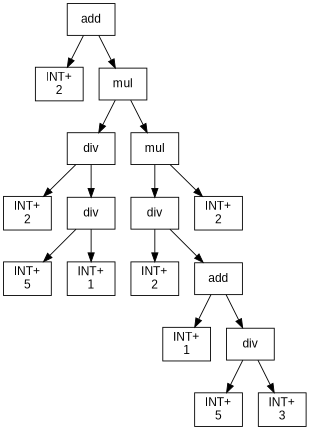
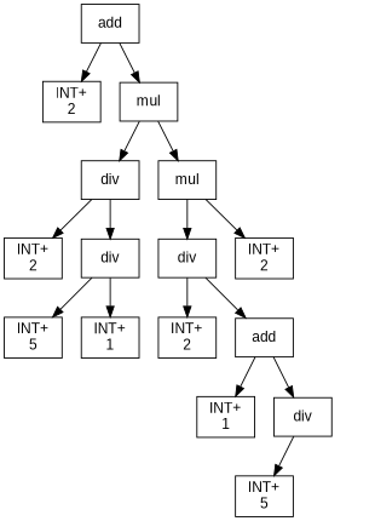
  digraph {
    fontname="Liberation Sans"
    node [shape=box fontname="Liberation Sans"]
    edge [fontname="Liberation Sans"]
    n1 [label=add]
    n2 [label="INT+\n2"]
    n3 [label=mul]
    n4 [label=div]
    n5 [label=mul]
    n6 [label="INT+\n2"]
    n7 [label=div]
    n8 [label="INT+\n5"]
    n9 [label="INT+\n1"]
    n10 [label=div]
    n11 [label="INT+\n2"]
    n12 [label="INT+\n2"]
    n13 [label=add]
    n14 [label="INT+\n1"]
    n15 [label=div]
    n16 [label="INT+\n5"]
-   n17 [label="INT+\n3"]
    n1 -> n2
    n1 -> n3
    n3 -> n4
    n3 -> n5
    n4 -> n6
    n4 -> n7
    n5 -> n10
    n5 -> n11
    n7 -> n8
    n7 -> n9
    n10 -> n12
    n10 -> n13
    n13 -> n14
    n13 -> n15
    n15 -> n16
-   n15 -> n17
  }
